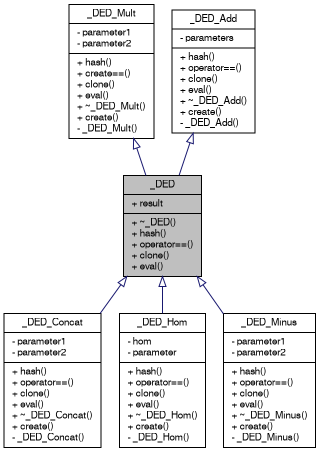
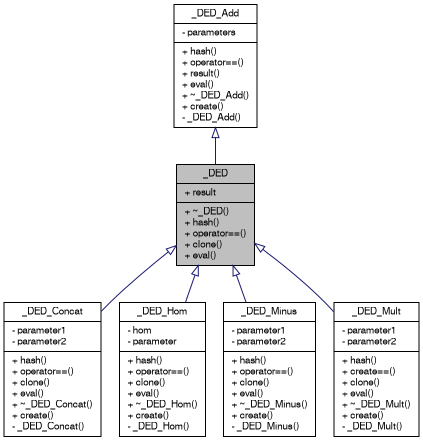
  digraph {
    node [color=black fillcolor=white fontname=FreeSans fontsize=10 shape=record style=filled]
    edge [arrowtail=onormal color=midnightblue dir=back fontname=FreeSans fontsize=10 labelfontname=FreeSans labelfontsize=10 style=solid]
    n1 [fillcolor=grey75 fontcolor=black height=0.2 label="{_DED\n|+ result\l|+ ~_DED()\l+ hash()\l+ operator==()\l+ clone()\l+ eval()\l}" width=0.4]
    n2 [height=0.2 label="{_DED_Concat\n|- parameter1\l- parameter2\l|+ hash()\l+ operator==()\l+ clone()\l+ eval()\l+ ~_DED_Concat()\l+ create()\l- _DED_Concat()\l}" width=0.4]
    n3 [height=0.2 label="{_DED_Hom\n|- hom\l- parameter\l|+ hash()\l+ operator==()\l+ clone()\l+ eval()\l+ ~_DED_Hom()\l+ create()\l- _DED_Hom()\l}" width=0.4]
    n4 [height=0.2 label="{_DED_Minus\n|- parameter1\l- parameter2\l|+ hash()\l+ operator==()\l+ clone()\l+ eval()\l+ ~_DED_Minus()\l+ create()\l- _DED_Minus()\l}" width=0.4]
    n5 [height=0.2 label="{_DED_Mult\n|- parameter1\l- parameter2\l|+ hash()\l+ create==()\l+ clone()\l+ eval()\l+ ~_DED_Mult()\l+ create()\l- _DED_Mult()\l}" width=0.4]
-   n6 [height=0.2 label="{_DED_Add\n|- parameters\l|+ hash()\l+ operator==()\l+ clone()\l+ eval()\l+ ~_DED_Add()\l+ create()\l- _DED_Add()\l}" width=0.4]
+   n6 [height=0.2 label="{_DED_Add\n|- parameters\l|+ hash()\l+ operator==()\l+ result()\l+ eval()\l+ ~_DED_Add()\l+ create()\l- _DED_Add()\l}" width=0.4]
    n1 -> n2
    n1 -> n3
    n1 -> n4
-   n5 -> n1
+   n1 -> n5
    n6 -> n1
  }
